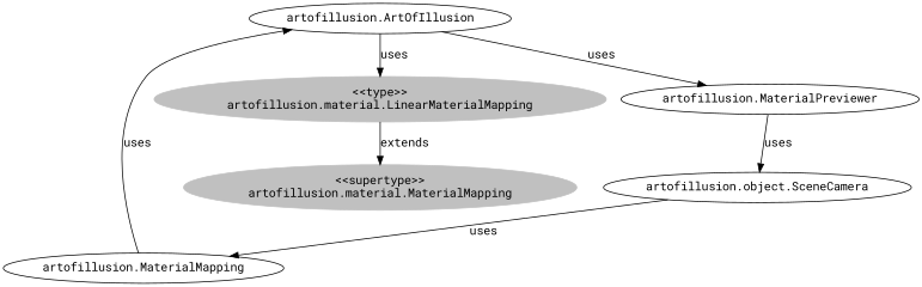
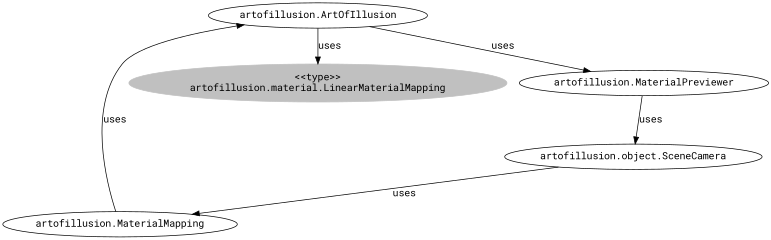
  digraph {
    fontname="Roboto Mono"
    node [fontname="Roboto Mono"]
    edge [fontname="Roboto Mono"]
    n1 [color=grey label="<<type>>\nartofillusion.material.LinearMaterialMapping" style=filled]
-   n2 [color=grey label="<<supertype>>\nartofillusion.material.MaterialMapping" style=filled]
    n3 [label="artofillusion.MaterialPreviewer"]
    n4 [label="artofillusion.object.SceneCamera"]
    n5 [label="artofillusion.MaterialMapping"]
    n6 [label="artofillusion.ArtOfIllusion"]
-   n1 -> n2 [label=extends]
    n3 -> n4 [label=uses]
    n4 -> n5 [label=uses]
    n5 -> n6 [label=uses]
    n6 -> n1 [label=uses]
    n6 -> n3 [label=uses]
  }
